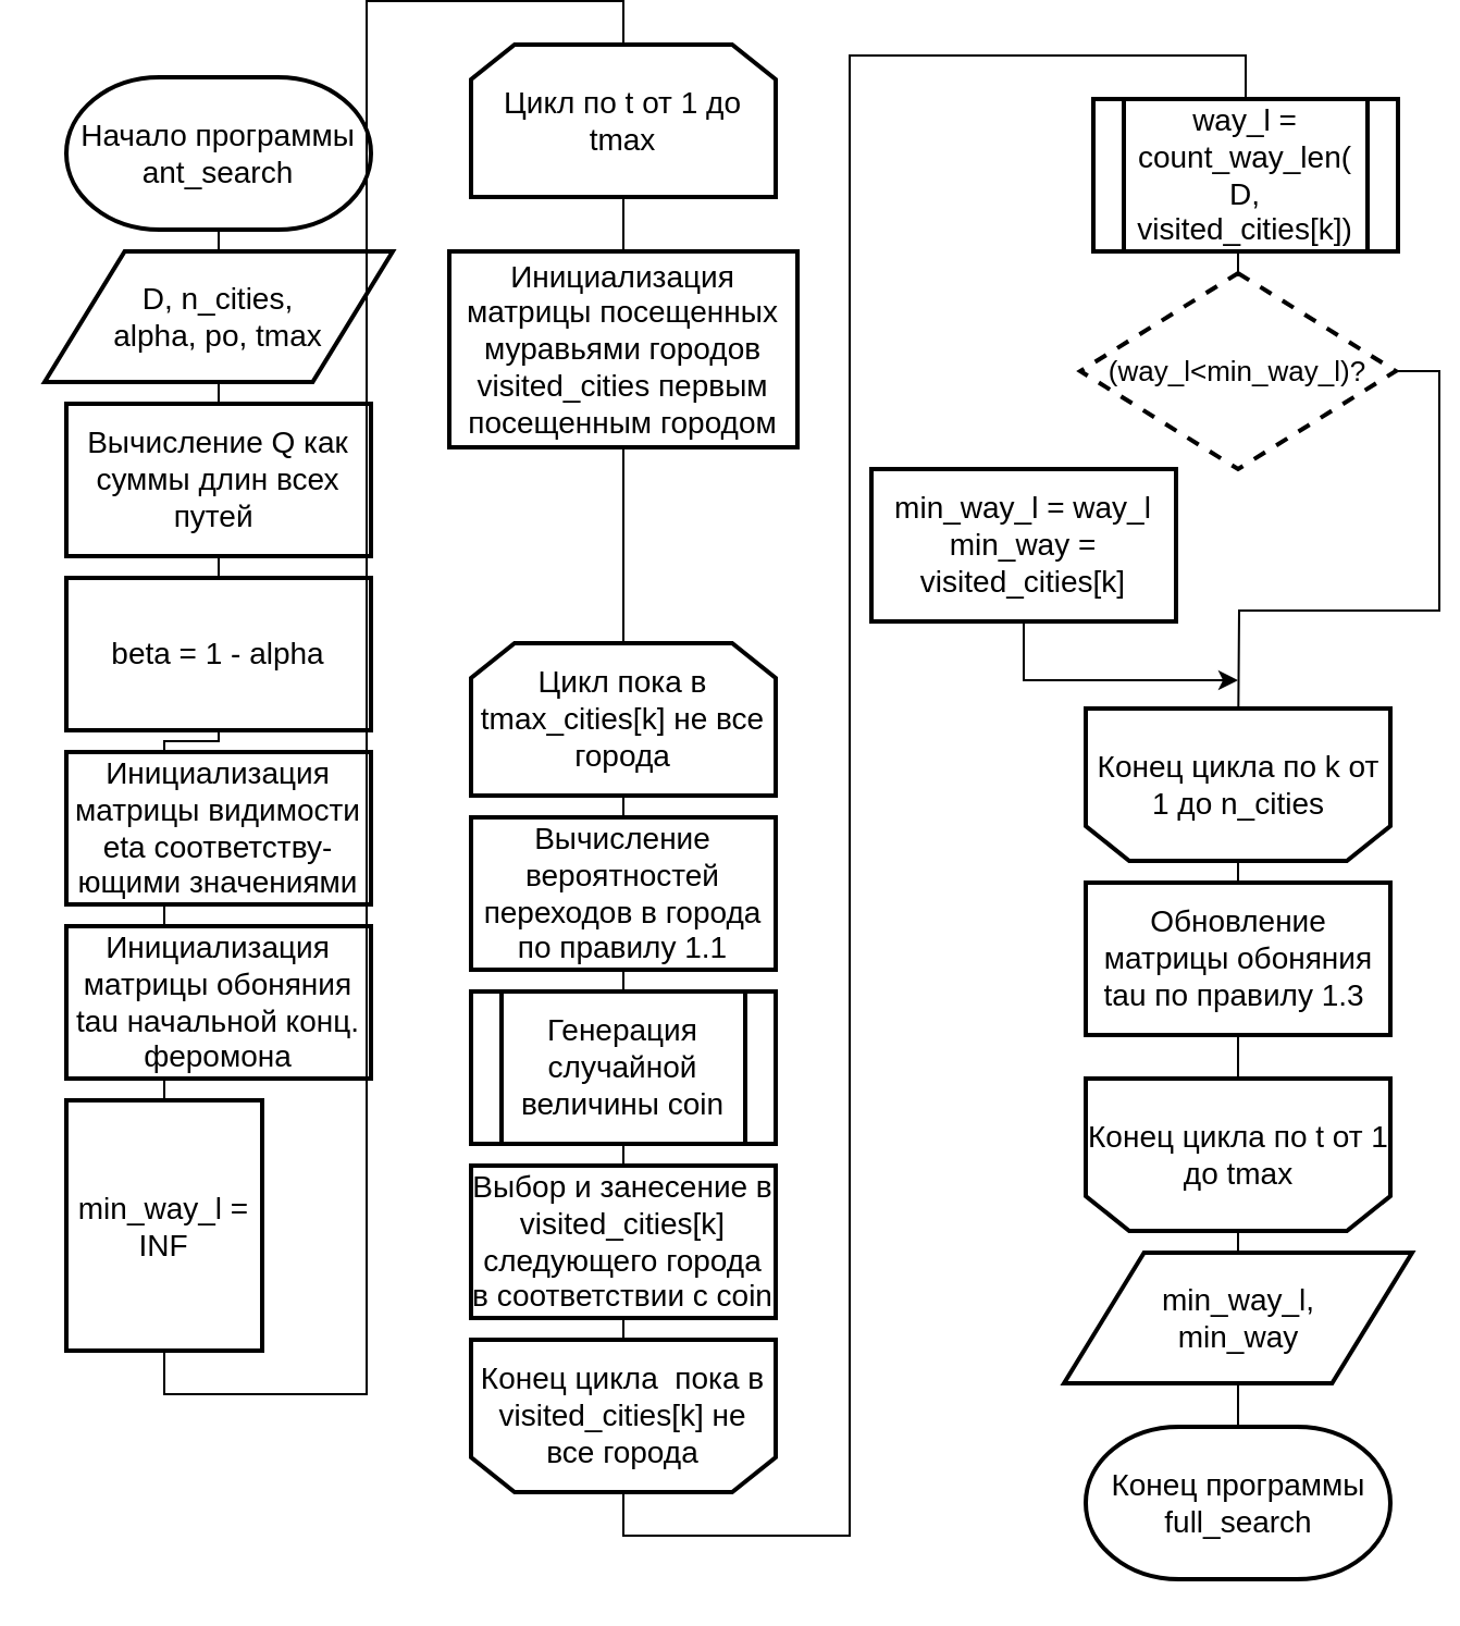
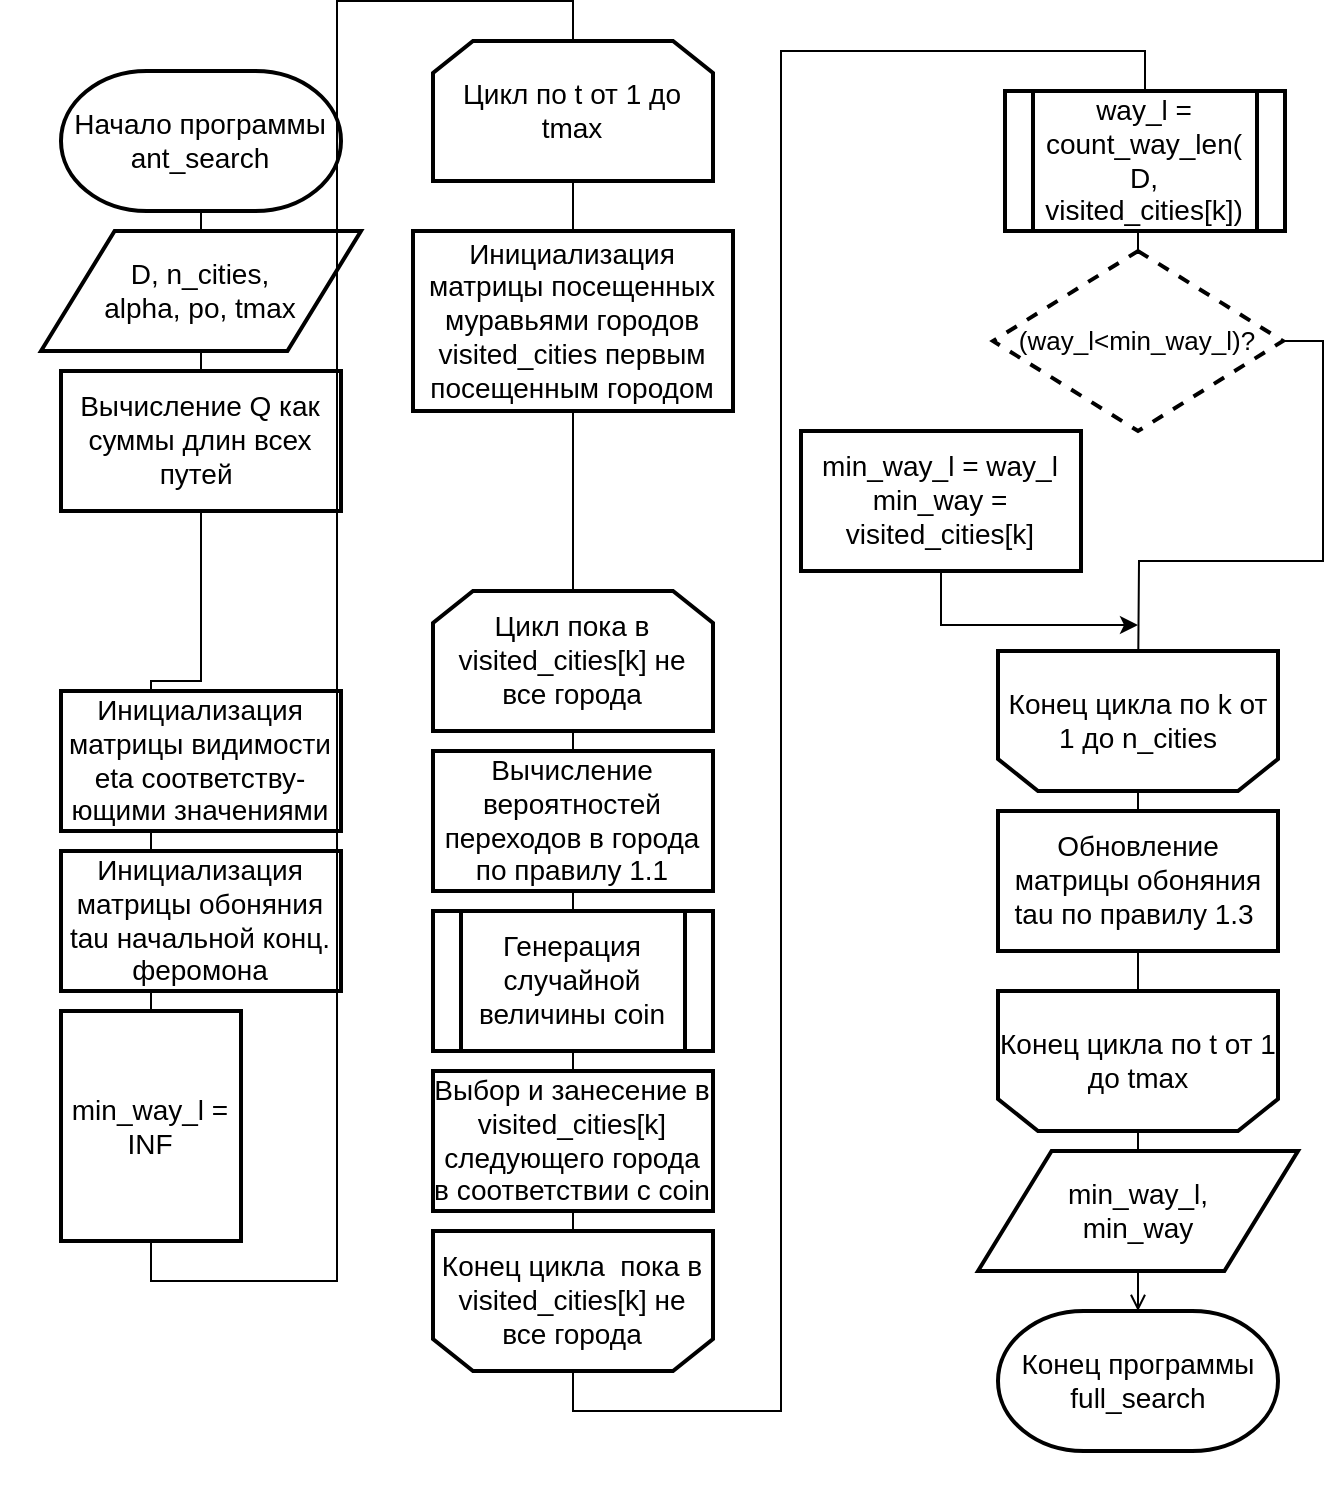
  <mxCell id="0" />
  <mxCell id="1" parent="0" />
- <mxCell id="2" style="edgeStyle=orthogonalEdgeStyle;rounded=0;orthogonalLoop=1;jettySize=auto;html=1;exitX=0.5;exitY=0;exitDx=0;exitDy=0;entryX=0.5;entryY=0;entryDx=0;entryDy=0;entryPerimeter=0;endArrow=none;endFill=0;" edge="1" parent="1" source="31" target="3"><mxGeometry relative="1" as="geometry" /></mxCell>
+ <mxCell id="2" style="edgeStyle=orthogonalEdgeStyle;rounded=0;orthogonalLoop=1;jettySize=auto;html=1;exitX=0.5;exitY=0;exitDx=0;exitDy=0;entryX=0.5;entryY=0;entryDx=0;entryDy=0;entryPerimeter=0;endArrow=open;endFill=0;" edge="1" parent="1" source="31" target="3"><mxGeometry relative="1" as="geometry" /></mxCell>
  <mxCell id="3" value="Конец программы full_search" style="strokeWidth=2;html=1;shape=mxgraph.flowchart.terminator;whiteSpace=wrap;fontSize=14;" parent="1" vertex="1"><mxGeometry x="498.5" y="655" width="140" height="70" as="geometry" /></mxCell>
  <mxCell id="4" value="&lt;span style=&quot;font-size: 14px&quot;&gt;min_way_l,&lt;br&gt;min_way&lt;br&gt;&lt;/span&gt;" style="shape=parallelogram;html=1;strokeWidth=2;perimeter=parallelogramPerimeter;whiteSpace=wrap;rounded=0;arcSize=12;size=0.23;fontSize=13;" parent="1" vertex="1"><mxGeometry x="488.5" y="575" width="160" height="60" as="geometry" /></mxCell>
  <mxCell id="5" style="edgeStyle=orthogonalEdgeStyle;rounded=0;orthogonalLoop=1;jettySize=auto;html=1;exitX=0.5;exitY=1;exitDx=0;exitDy=0;exitPerimeter=0;endArrow=none;endFill=0;" parent="1" source="3" target="3" edge="1"><mxGeometry relative="1" as="geometry" /></mxCell>
  <mxCell id="6" style="edgeStyle=orthogonalEdgeStyle;rounded=0;orthogonalLoop=1;jettySize=auto;html=1;exitX=0.5;exitY=0;exitDx=0;exitDy=0;exitPerimeter=0;entryX=0.5;entryY=1;entryDx=0;entryDy=0;entryPerimeter=0;endArrow=none;endFill=0;" edge="1" parent="1" source="9" target="7"><mxGeometry relative="1" as="geometry"><mxPoint x="100" y="375" as="sourcePoint" /></mxGeometry></mxCell>
  <mxCell id="7" value="&lt;font style=&quot;font-size: 14px&quot;&gt;Начало программы ant_search&lt;br&gt;&lt;/font&gt;" style="strokeWidth=2;html=1;shape=mxgraph.flowchart.terminator;whiteSpace=wrap;fontSize=14;fontFamily=Helvetica;" vertex="1" parent="1"><mxGeometry x="30" y="35" width="140" height="70" as="geometry" /></mxCell>
  <mxCell id="8" style="edgeStyle=orthogonalEdgeStyle;rounded=0;orthogonalLoop=1;jettySize=auto;html=1;exitX=0.5;exitY=1;exitDx=0;exitDy=0;entryX=0.5;entryY=0;entryDx=0;entryDy=0;endArrow=none;endFill=0;" edge="1" parent="1" source="9" target="15"><mxGeometry relative="1" as="geometry" /></mxCell>
  <mxCell id="9" value="&lt;span style=&quot;font-size: 14px&quot;&gt;D, n_cities, &lt;br&gt;alpha, po, tmax&lt;/span&gt;" style="shape=parallelogram;html=1;strokeWidth=2;perimeter=parallelogramPerimeter;whiteSpace=wrap;rounded=0;arcSize=12;size=0.23;fontSize=13;" vertex="1" parent="1"><mxGeometry x="20" y="115" width="160" height="60" as="geometry" /></mxCell>
  <mxCell id="10" value="Вычисление Q как суммы длин всех путей&amp;nbsp;" style="rounded=0;whiteSpace=wrap;html=1;strokeWidth=2;fontSize=14;" vertex="1" parent="1"><mxGeometry x="30" y="185" width="140" height="70" as="geometry" /></mxCell>
- <mxCell id="11" value="beta = 1 - alpha" style="rounded=0;whiteSpace=wrap;html=1;strokeWidth=2;fontSize=14;" vertex="1" parent="1"><mxGeometry x="30" y="265" width="140" height="70" as="geometry" /></mxCell>
  <mxCell id="12" value="Инициализация матрицы видимости eta соответству-ющими значениями" style="rounded=0;whiteSpace=wrap;html=1;strokeWidth=2;fontSize=14;" vertex="1" parent="1"><mxGeometry x="30" y="345" width="140" height="70" as="geometry" /></mxCell>
  <mxCell id="13" value="Инициализация матрицы обоняния tau начальной конц. феромона" style="rounded=0;whiteSpace=wrap;html=1;strokeWidth=2;fontSize=14;" vertex="1" parent="1"><mxGeometry x="30" y="425" width="140" height="70" as="geometry" /></mxCell>
  <mxCell id="14" style="edgeStyle=orthogonalEdgeStyle;rounded=0;orthogonalLoop=1;jettySize=auto;html=1;exitX=0.5;exitY=1;exitDx=0;exitDy=0;entryX=0.5;entryY=0;entryDx=0;entryDy=0;endArrow=none;endFill=0;" edge="1" parent="1" source="15" target="17"><mxGeometry relative="1" as="geometry" /></mxCell>
  <mxCell id="15" value="min_way_l = INF" style="rounded=0;whiteSpace=wrap;html=1;strokeWidth=2;fontSize=14;" vertex="1" parent="1"><mxGeometry x="30" y="505" width="90" height="115" as="geometry" /></mxCell>
  <mxCell id="16" style="edgeStyle=orthogonalEdgeStyle;rounded=0;orthogonalLoop=1;jettySize=auto;html=1;exitX=0.5;exitY=1;exitDx=0;exitDy=0;endArrow=none;endFill=0;" edge="1" parent="1" source="17" target="24"><mxGeometry relative="1" as="geometry" /></mxCell>
  <mxCell id="17" value="&lt;span style=&quot;font-size: 14px&quot;&gt;Цикл по t от 1 до tmax&lt;/span&gt;" style="shape=loopLimit;whiteSpace=wrap;html=1;strokeWidth=2;" vertex="1" parent="1"><mxGeometry x="216" y="20" width="140" height="70" as="geometry" /></mxCell>
  <mxCell id="18" value="Инициализация матрицы посещенных муравьями городов visited_cities первым посещенным городом" style="rounded=0;whiteSpace=wrap;html=1;strokeWidth=2;fontSize=14;" vertex="1" parent="1"><mxGeometry x="206" y="115" width="160" height="90" as="geometry" /></mxCell>
- <mxCell id="19" value="&lt;span style=&quot;font-size: 14px&quot;&gt;Цикл пока в tmax_cities[k] не все города&lt;/span&gt;" style="shape=loopLimit;whiteSpace=wrap;html=1;strokeWidth=2;" vertex="1" parent="1"><mxGeometry x="216" y="295" width="140" height="70" as="geometry" /></mxCell>
+ <mxCell id="19" value="&lt;span style=&quot;font-size: 14px&quot;&gt;Цикл пока в visited_cities[k] не все города&lt;/span&gt;" style="shape=loopLimit;whiteSpace=wrap;html=1;strokeWidth=2;" vertex="1" parent="1"><mxGeometry x="216" y="295" width="140" height="70" as="geometry" /></mxCell>
  <mxCell id="20" value="Вычисление вероятностей переходов в города по правилу 1.1" style="rounded=0;whiteSpace=wrap;html=1;strokeWidth=2;fontSize=14;" vertex="1" parent="1"><mxGeometry x="216" y="375" width="140" height="70" as="geometry" /></mxCell>
  <mxCell id="21" value="Генерация случайной величины coin" style="shape=process;whiteSpace=wrap;html=1;backgroundOutline=1;strokeWidth=2;fontSize=14;" vertex="1" parent="1"><mxGeometry x="216" y="455" width="140" height="70" as="geometry" /></mxCell>
  <mxCell id="22" value="Выбор и занесение в visited_cities[k] следующего города в соответствии с coin" style="rounded=0;whiteSpace=wrap;html=1;strokeWidth=2;fontSize=14;" vertex="1" parent="1"><mxGeometry x="216" y="535" width="140" height="70" as="geometry" /></mxCell>
  <mxCell id="23" style="edgeStyle=orthogonalEdgeStyle;rounded=0;orthogonalLoop=1;jettySize=auto;html=1;exitX=0.5;exitY=0;exitDx=0;exitDy=0;entryX=0.5;entryY=0;entryDx=0;entryDy=0;endArrow=none;endFill=0;" edge="1" parent="1" source="24" target="26"><mxGeometry relative="1" as="geometry"><Array as="points"><mxPoint x="286" y="705" /><mxPoint x="390" y="705" /><mxPoint x="390" y="25" /><mxPoint x="572" y="25" /></Array></mxGeometry></mxCell>
  <mxCell id="24" value="&lt;span style=&quot;font-size: 14px&quot;&gt;Конец цикла&amp;nbsp;&lt;/span&gt;&lt;span style=&quot;font-size: 14px&quot;&gt;&amp;nbsp;пока в visited_cities[k] не все города&lt;/span&gt;&lt;span style=&quot;font-size: 14px&quot;&gt;&lt;br&gt;&lt;/span&gt;" style="shape=loopLimit;whiteSpace=wrap;html=1;strokeWidth=2;direction=west;" vertex="1" parent="1"><mxGeometry x="216" y="615" width="140" height="70" as="geometry" /></mxCell>
  <mxCell id="25" style="edgeStyle=orthogonalEdgeStyle;rounded=0;orthogonalLoop=1;jettySize=auto;html=1;exitX=0.5;exitY=1;exitDx=0;exitDy=0;entryX=0.5;entryY=0;entryDx=0;entryDy=0;endArrow=none;endFill=0;" edge="1" parent="1" source="26" target="28"><mxGeometry relative="1" as="geometry" /></mxCell>
  <mxCell id="26" value="way_l = count_way_len(&lt;br&gt;D, visited_cities[k])" style="shape=process;whiteSpace=wrap;html=1;backgroundOutline=1;strokeWidth=2;fontSize=14;" vertex="1" parent="1"><mxGeometry x="502" y="45" width="140" height="70" as="geometry" /></mxCell>
  <mxCell id="27" style="edgeStyle=orthogonalEdgeStyle;rounded=0;orthogonalLoop=1;jettySize=auto;html=1;exitX=1;exitY=0.5;exitDx=0;exitDy=0;entryX=0.5;entryY=1;entryDx=0;entryDy=0;endArrow=none;endFill=0;" edge="1" parent="1" source="28"><mxGeometry relative="1" as="geometry"><mxPoint x="568.5" y="345" as="targetPoint" /></mxGeometry></mxCell>
  <mxCell id="28" value="(way_l&amp;lt;min_way_l)?" style="rhombus;whiteSpace=wrap;html=1;strokeWidth=2;fontSize=13;dashed=1;" vertex="1" parent="1"><mxGeometry x="496" y="125" width="145" height="90" as="geometry" /></mxCell>
  <mxCell id="29" style="edgeStyle=orthogonalEdgeStyle;rounded=0;orthogonalLoop=1;jettySize=auto;html=1;exitX=0.5;exitY=1;exitDx=0;exitDy=0;" edge="1" parent="1" source="30"><mxGeometry relative="1" as="geometry"><mxPoint x="568.5" y="312" as="targetPoint" /><Array as="points"><mxPoint x="470" y="312" /></Array></mxGeometry></mxCell>
  <mxCell id="30" value="min_way_l = way_l&lt;br&gt;min_way = visited_cities[k]" style="rounded=0;whiteSpace=wrap;html=1;strokeWidth=2;fontSize=14;" vertex="1" parent="1"><mxGeometry x="400" y="215" width="140" height="70" as="geometry" /></mxCell>
  <mxCell id="31" value="&lt;span style=&quot;font-size: 14px&quot;&gt;Конец цикла&amp;nbsp;&lt;/span&gt;&lt;span style=&quot;font-size: 14px&quot;&gt;по k от 1 до n_cities&lt;/span&gt;&lt;span style=&quot;font-size: 14px&quot;&gt;&lt;br&gt;&lt;/span&gt;" style="shape=loopLimit;whiteSpace=wrap;html=1;strokeWidth=2;direction=west;" vertex="1" parent="1"><mxGeometry x="498.5" y="325" width="140" height="70" as="geometry" /></mxCell>
  <mxCell id="32" value="Обновление матрицы обоняния tau по правилу 1.3&amp;nbsp;" style="rounded=0;whiteSpace=wrap;html=1;strokeWidth=2;fontSize=14;" vertex="1" parent="1"><mxGeometry x="498.5" y="405" width="140" height="70" as="geometry" /></mxCell>
  <mxCell id="33" value="&lt;span style=&quot;font-size: 14px&quot;&gt;Конец цикла&lt;/span&gt;&lt;span style=&quot;font-size: 14px&quot;&gt;&amp;nbsp;&lt;/span&gt;&lt;span style=&quot;font-size: 14px&quot;&gt;по t от 1 до tmax&lt;/span&gt;&lt;span style=&quot;font-size: 14px&quot;&gt;&lt;br&gt;&lt;/span&gt;" style="shape=loopLimit;whiteSpace=wrap;html=1;strokeWidth=2;direction=west;" vertex="1" parent="1"><mxGeometry x="498.5" y="495" width="140" height="70" as="geometry" /></mxCell>
